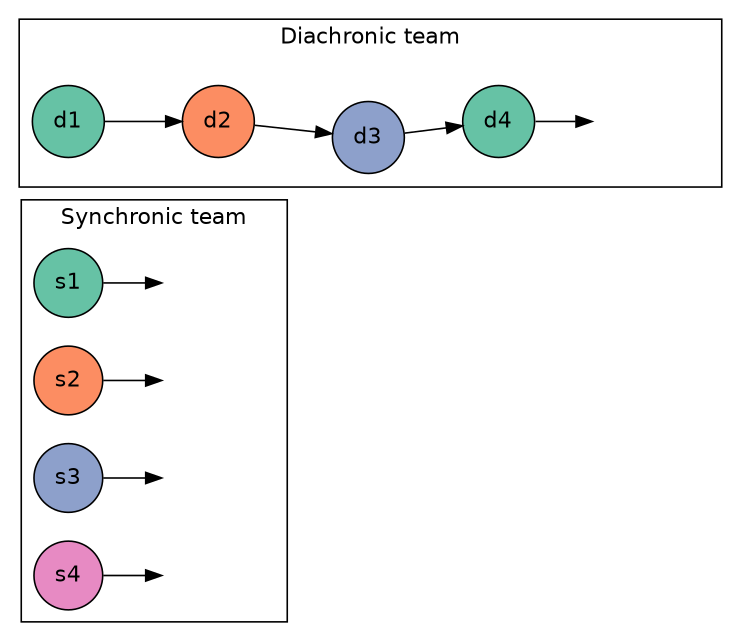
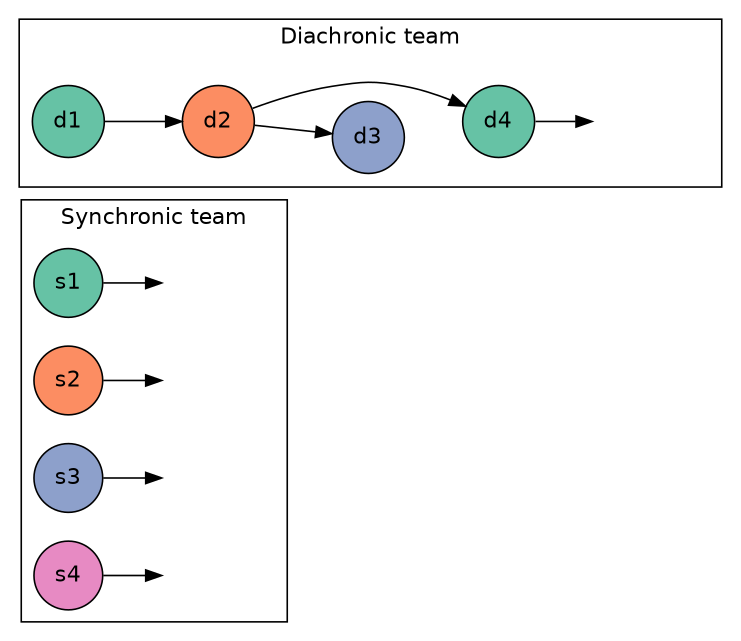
  digraph {
    fontname=helvetica
    rankdir=LR
    node [fontname=helvetica shape=circle style=filled]
    s1 [fillcolor="#66C2A5"]
    sinv1 [style=invis shape=""]
    s2 [fillcolor="#FC8D62"]
    sinv2 [style=invis shape=""]
    s3 [fillcolor="#8DA0CB"]
    sinv3 [style=invis shape=""]
    s4 [fillcolor="#E78AC3"]
    sinv4 [style=invis shape=""]
    d1 [fillcolor="#66C2A5"]
    d2 [fillcolor="#FC8D62"]
    d3 [fillcolor="#8DA0CB"]
    d4 [fillcolor="#66C2A5"]
    dinv1 [style=invis shape=""]
    subgraph cluster_1 {
      label="Synchronic team"
      s1
      sinv1
      s2
      sinv2
      s3
      sinv3
      s4
      sinv4
    }
    subgraph cluster_2 {
      label="Diachronic team"
      d1
      d2
      d3
      d4
      dinv1
    }
    s1 -> sinv1
    s2 -> sinv2
    s3 -> sinv3
    s4 -> sinv4
    d1 -> d2
    d2 -> d3
-   d3 -> d4
+   d2 -> d4
    d4 -> dinv1
  }
